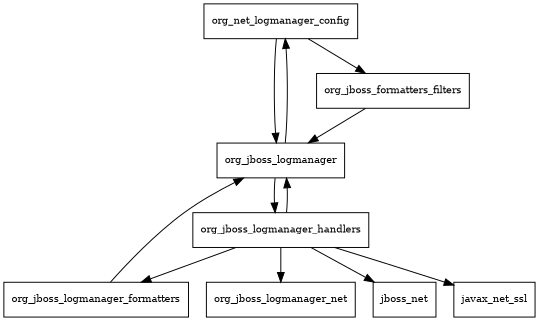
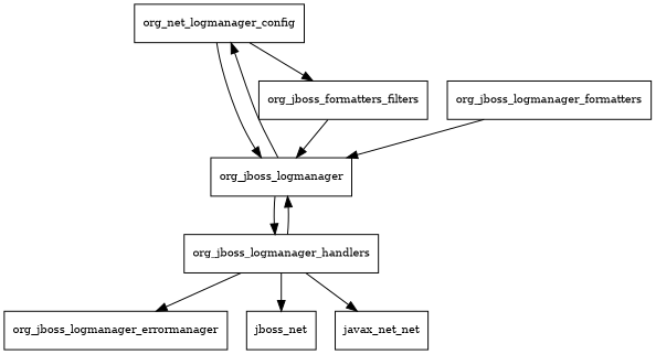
  digraph {
    node [fontsize=10.0 shape=box]
    n1 [label=org_net_logmanager_config]
    org_jboss_logmanager
    org_jboss_logmanager_handlers
    n4 [label=org_jboss_formatters_filters]
-   org_jboss_logmanager_errormanager [label=org_jboss_logmanager_net]
+   org_jboss_logmanager_errormanager
    org_jboss_logmanager_formatters
    n7 [label=jboss_net]
-   javax_net_ssl
+   javax_net_ssl [label=javax_net_net]
    n1 -> org_jboss_logmanager
    n1 -> n4
    org_jboss_logmanager -> n1
    org_jboss_logmanager -> org_jboss_logmanager_handlers
    org_jboss_logmanager_handlers -> org_jboss_logmanager
    org_jboss_logmanager_handlers -> org_jboss_logmanager_errormanager
-   org_jboss_logmanager_handlers -> org_jboss_logmanager_formatters
    org_jboss_logmanager_handlers -> n7
    org_jboss_logmanager_handlers -> javax_net_ssl
    n4 -> org_jboss_logmanager
    org_jboss_logmanager_formatters -> org_jboss_logmanager
  }
